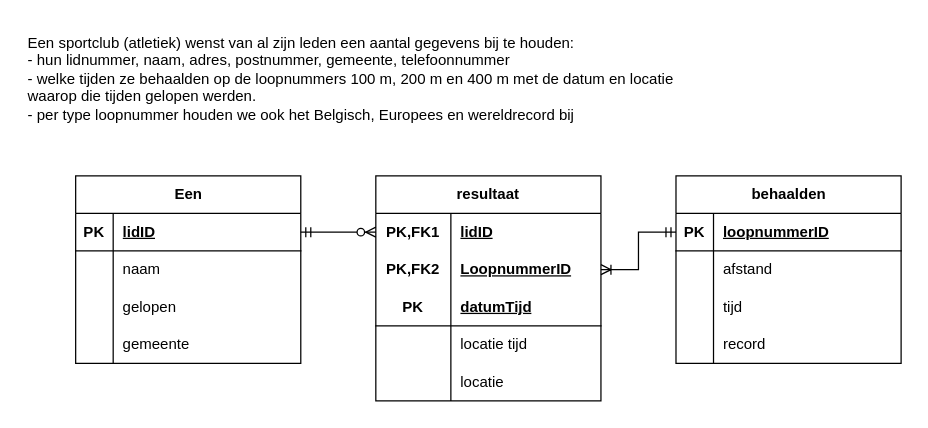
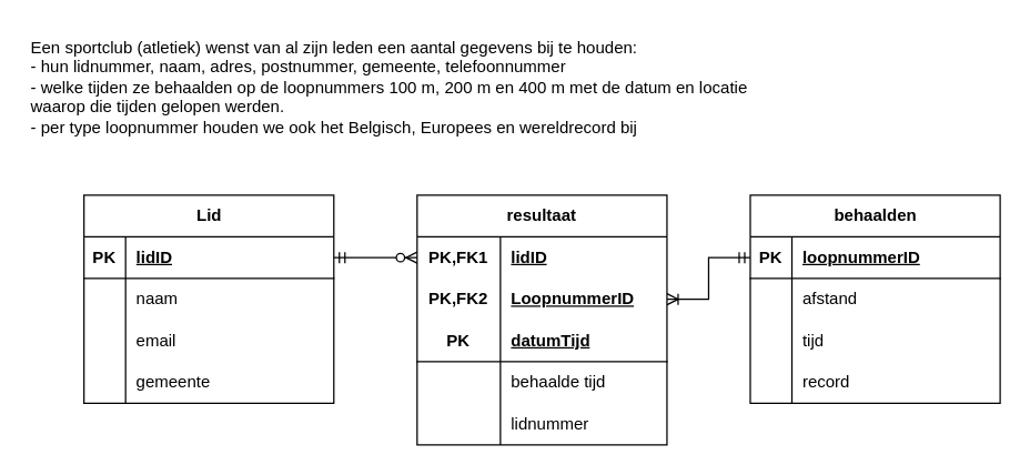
  <mxCell id="0" />
  <mxCell id="1" parent="0" />
  <mxCell id="2" value="Een sportclub (atletiek) wenst van al zijn leden een aantal gegevens bij te houden:&lt;br&gt;- hun lidnummer, naam, adres, postnummer, gemeente, telefoonnummer&lt;br&gt;- welke tijden ze behaalden op de loopnummers 100 m, 200 m en 400 m met de datum en locatie waarop die tijden gelopen werden.&lt;br&gt;- per type loopnummer houden we ook het Belgisch, Europees en wereldrecord bij" style="text;whiteSpace=wrap;html=1;" vertex="1" parent="1"><mxGeometry width="560" height="80" as="geometry" x="20" y="20" /></mxCell>
- <mxCell id="3" value="Een" style="shape=table;startSize=30;container=1;collapsible=1;childLayout=tableLayout;fixedRows=1;rowLines=0;fontStyle=1;align=center;resizeLast=1;html=1;" vertex="1" parent="1"><mxGeometry x="60" y="140" width="180" height="150" as="geometry" /></mxCell>
+ <mxCell id="3" value="Lid" style="shape=table;startSize=30;container=1;collapsible=1;childLayout=tableLayout;fixedRows=1;rowLines=0;fontStyle=1;align=center;resizeLast=1;html=1;" vertex="1" parent="1"><mxGeometry x="60" y="140" width="180" height="150" as="geometry" /></mxCell>
  <mxCell id="4" value="" style="shape=tableRow;horizontal=0;startSize=0;swimlaneHead=0;swimlaneBody=0;fillColor=none;collapsible=0;dropTarget=0;points=[[0,0.5],[1,0.5]];portConstraint=eastwest;top=0;left=0;right=0;bottom=1;" vertex="1" parent="3"><mxGeometry y="30" width="180" height="30" as="geometry" /></mxCell>
  <mxCell id="5" value="PK" style="shape=partialRectangle;connectable=0;fillColor=none;top=0;left=0;bottom=0;right=0;fontStyle=1;overflow=hidden;whiteSpace=wrap;html=1;" vertex="1" parent="4"><mxGeometry width="30" height="30" as="geometry"><mxRectangle width="30" height="30" as="alternateBounds" /></mxGeometry></mxCell>
  <mxCell id="6" value="lidID" style="shape=partialRectangle;connectable=0;fillColor=none;top=0;left=0;bottom=0;right=0;align=left;spacingLeft=6;fontStyle=5;overflow=hidden;whiteSpace=wrap;html=1;" vertex="1" parent="4"><mxGeometry x="30" width="150" height="30" as="geometry"><mxRectangle width="150" height="30" as="alternateBounds" /></mxGeometry></mxCell>
  <mxCell id="7" value="" style="shape=tableRow;horizontal=0;startSize=0;swimlaneHead=0;swimlaneBody=0;fillColor=none;collapsible=0;dropTarget=0;points=[[0,0.5],[1,0.5]];portConstraint=eastwest;top=0;left=0;right=0;bottom=0;" vertex="1" parent="3"><mxGeometry y="60" width="180" height="30" as="geometry" /></mxCell>
  <mxCell id="8" value="" style="shape=partialRectangle;connectable=0;fillColor=none;top=0;left=0;bottom=0;right=0;editable=1;overflow=hidden;whiteSpace=wrap;html=1;" vertex="1" parent="7"><mxGeometry width="30" height="30" as="geometry"><mxRectangle width="30" height="30" as="alternateBounds" /></mxGeometry></mxCell>
  <mxCell id="9" value="naam" style="shape=partialRectangle;connectable=0;fillColor=none;top=0;left=0;bottom=0;right=0;align=left;spacingLeft=6;overflow=hidden;whiteSpace=wrap;html=1;" vertex="1" parent="7"><mxGeometry x="30" width="150" height="30" as="geometry"><mxRectangle width="150" height="30" as="alternateBounds" /></mxGeometry></mxCell>
  <mxCell id="10" value="" style="shape=tableRow;horizontal=0;startSize=0;swimlaneHead=0;swimlaneBody=0;fillColor=none;collapsible=0;dropTarget=0;points=[[0,0.5],[1,0.5]];portConstraint=eastwest;top=0;left=0;right=0;bottom=0;" vertex="1" parent="3"><mxGeometry y="90" width="180" height="30" as="geometry" /></mxCell>
  <mxCell id="11" value="" style="shape=partialRectangle;connectable=0;fillColor=none;top=0;left=0;bottom=0;right=0;editable=1;overflow=hidden;whiteSpace=wrap;html=1;" vertex="1" parent="10"><mxGeometry width="30" height="30" as="geometry"><mxRectangle width="30" height="30" as="alternateBounds" /></mxGeometry></mxCell>
- <mxCell id="12" value="gelopen" style="shape=partialRectangle;connectable=0;fillColor=none;top=0;left=0;bottom=0;right=0;align=left;spacingLeft=6;overflow=hidden;whiteSpace=wrap;html=1;" vertex="1" parent="10"><mxGeometry x="30" width="150" height="30" as="geometry"><mxRectangle width="150" height="30" as="alternateBounds" /></mxGeometry></mxCell>
+ <mxCell id="12" value="email" style="shape=partialRectangle;connectable=0;fillColor=none;top=0;left=0;bottom=0;right=0;align=left;spacingLeft=6;overflow=hidden;whiteSpace=wrap;html=1;" vertex="1" parent="10"><mxGeometry x="30" width="150" height="30" as="geometry"><mxRectangle width="150" height="30" as="alternateBounds" /></mxGeometry></mxCell>
  <mxCell id="13" value="" style="shape=tableRow;horizontal=0;startSize=0;swimlaneHead=0;swimlaneBody=0;fillColor=none;collapsible=0;dropTarget=0;points=[[0,0.5],[1,0.5]];portConstraint=eastwest;top=0;left=0;right=0;bottom=0;" vertex="1" parent="3"><mxGeometry y="120" width="180" height="30" as="geometry" /></mxCell>
  <mxCell id="14" value="" style="shape=partialRectangle;connectable=0;fillColor=none;top=0;left=0;bottom=0;right=0;editable=1;overflow=hidden;whiteSpace=wrap;html=1;" vertex="1" parent="13"><mxGeometry width="30" height="30" as="geometry"><mxRectangle width="30" height="30" as="alternateBounds" /></mxGeometry></mxCell>
  <mxCell id="15" value="gemeente" style="shape=partialRectangle;connectable=0;fillColor=none;top=0;left=0;bottom=0;right=0;align=left;spacingLeft=6;overflow=hidden;whiteSpace=wrap;html=1;" vertex="1" parent="13"><mxGeometry x="30" width="150" height="30" as="geometry"><mxRectangle width="150" height="30" as="alternateBounds" /></mxGeometry></mxCell>
  <mxCell id="16" value="resultaat" style="shape=table;startSize=30;container=1;collapsible=1;childLayout=tableLayout;fixedRows=1;rowLines=0;fontStyle=1;align=center;resizeLast=1;html=1;whiteSpace=wrap;" vertex="1" parent="1"><mxGeometry x="300" y="140" width="180" height="180" as="geometry" /></mxCell>
  <mxCell id="17" value="" style="shape=tableRow;horizontal=0;startSize=0;swimlaneHead=0;swimlaneBody=0;fillColor=none;collapsible=0;dropTarget=0;points=[[0,0.5],[1,0.5]];portConstraint=eastwest;top=0;left=0;right=0;bottom=0;html=1;" vertex="1" parent="16"><mxGeometry y="30" width="180" height="30" as="geometry" /></mxCell>
  <mxCell id="18" value="PK,FK1" style="shape=partialRectangle;connectable=0;fillColor=none;top=0;left=0;bottom=0;right=0;fontStyle=1;overflow=hidden;html=1;whiteSpace=wrap;" vertex="1" parent="17"><mxGeometry width="60" height="30" as="geometry"><mxRectangle width="60" height="30" as="alternateBounds" /></mxGeometry></mxCell>
  <mxCell id="19" value="lidID" style="shape=partialRectangle;connectable=0;fillColor=none;top=0;left=0;bottom=0;right=0;align=left;spacingLeft=6;fontStyle=5;overflow=hidden;html=1;whiteSpace=wrap;" vertex="1" parent="17"><mxGeometry x="60" width="120" height="30" as="geometry"><mxRectangle width="120" height="30" as="alternateBounds" /></mxGeometry></mxCell>
  <mxCell id="20" value="" style="shape=tableRow;horizontal=0;startSize=0;swimlaneHead=0;swimlaneBody=0;fillColor=none;collapsible=0;dropTarget=0;points=[[0,0.5],[1,0.5]];portConstraint=eastwest;top=0;left=0;right=0;bottom=0;html=1;" vertex="1" parent="16"><mxGeometry y="60" width="180" height="30" as="geometry" /></mxCell>
  <mxCell id="21" value="PK,FK2" style="shape=partialRectangle;connectable=0;fillColor=none;top=0;left=0;bottom=0;right=0;fontStyle=1;overflow=hidden;html=1;whiteSpace=wrap;" vertex="1" parent="20"><mxGeometry width="60" height="30" as="geometry"><mxRectangle width="60" height="30" as="alternateBounds" /></mxGeometry></mxCell>
  <mxCell id="22" value="LoopnummerID" style="shape=partialRectangle;connectable=0;fillColor=none;top=0;left=0;bottom=0;right=0;align=left;spacingLeft=6;fontStyle=5;overflow=hidden;html=1;whiteSpace=wrap;" vertex="1" parent="20"><mxGeometry x="60" width="120" height="30" as="geometry"><mxRectangle width="120" height="30" as="alternateBounds" /></mxGeometry></mxCell>
  <mxCell id="23" value="" style="shape=tableRow;horizontal=0;startSize=0;swimlaneHead=0;swimlaneBody=0;fillColor=none;collapsible=0;dropTarget=0;points=[[0,0.5],[1,0.5]];portConstraint=eastwest;top=0;left=0;right=0;bottom=1;html=1;" vertex="1" parent="16"><mxGeometry y="90" width="180" height="30" as="geometry" /></mxCell>
  <mxCell id="24" value="PK" style="shape=partialRectangle;connectable=0;fillColor=none;top=0;left=0;bottom=0;right=0;fontStyle=1;overflow=hidden;html=1;whiteSpace=wrap;" vertex="1" parent="23"><mxGeometry width="60" height="30" as="geometry"><mxRectangle width="60" height="30" as="alternateBounds" /></mxGeometry></mxCell>
  <mxCell id="25" value="datumTijd" style="shape=partialRectangle;connectable=0;fillColor=none;top=0;left=0;bottom=0;right=0;align=left;spacingLeft=6;fontStyle=5;overflow=hidden;html=1;whiteSpace=wrap;" vertex="1" parent="23"><mxGeometry x="60" width="120" height="30" as="geometry"><mxRectangle width="120" height="30" as="alternateBounds" /></mxGeometry></mxCell>
  <mxCell id="26" value="" style="shape=tableRow;horizontal=0;startSize=0;swimlaneHead=0;swimlaneBody=0;fillColor=none;collapsible=0;dropTarget=0;points=[[0,0.5],[1,0.5]];portConstraint=eastwest;top=0;left=0;right=0;bottom=0;html=1;" vertex="1" parent="16"><mxGeometry y="120" width="180" height="30" as="geometry" /></mxCell>
  <mxCell id="27" value="" style="shape=partialRectangle;connectable=0;fillColor=none;top=0;left=0;bottom=0;right=0;editable=1;overflow=hidden;html=1;whiteSpace=wrap;" vertex="1" parent="26"><mxGeometry width="60" height="30" as="geometry"><mxRectangle width="60" height="30" as="alternateBounds" /></mxGeometry></mxCell>
- <mxCell id="28" value="locatie tijd" style="shape=partialRectangle;connectable=0;fillColor=none;top=0;left=0;bottom=0;right=0;align=left;spacingLeft=6;overflow=hidden;html=1;whiteSpace=wrap;" vertex="1" parent="26"><mxGeometry x="60" width="120" height="30" as="geometry"><mxRectangle width="120" height="30" as="alternateBounds" /></mxGeometry></mxCell>
+ <mxCell id="28" value="behaalde tijd" style="shape=partialRectangle;connectable=0;fillColor=none;top=0;left=0;bottom=0;right=0;align=left;spacingLeft=6;overflow=hidden;html=1;whiteSpace=wrap;" vertex="1" parent="26"><mxGeometry x="60" width="120" height="30" as="geometry"><mxRectangle width="120" height="30" as="alternateBounds" /></mxGeometry></mxCell>
  <mxCell id="29" value="" style="shape=tableRow;horizontal=0;startSize=0;swimlaneHead=0;swimlaneBody=0;fillColor=none;collapsible=0;dropTarget=0;points=[[0,0.5],[1,0.5]];portConstraint=eastwest;top=0;left=0;right=0;bottom=0;html=1;" vertex="1" parent="16"><mxGeometry y="150" width="180" height="30" as="geometry" /></mxCell>
  <mxCell id="30" value="" style="shape=partialRectangle;connectable=0;fillColor=none;top=0;left=0;bottom=0;right=0;editable=1;overflow=hidden;html=1;whiteSpace=wrap;" vertex="1" parent="29"><mxGeometry width="60" height="30" as="geometry"><mxRectangle width="60" height="30" as="alternateBounds" /></mxGeometry></mxCell>
- <mxCell id="31" value="locatie" style="shape=partialRectangle;connectable=0;fillColor=none;top=0;left=0;bottom=0;right=0;align=left;spacingLeft=6;overflow=hidden;html=1;whiteSpace=wrap;" vertex="1" parent="29"><mxGeometry x="60" width="120" height="30" as="geometry"><mxRectangle width="120" height="30" as="alternateBounds" /></mxGeometry></mxCell>
+ <mxCell id="31" value="lidnummer" style="shape=partialRectangle;connectable=0;fillColor=none;top=0;left=0;bottom=0;right=0;align=left;spacingLeft=6;overflow=hidden;html=1;whiteSpace=wrap;" vertex="1" parent="29"><mxGeometry x="60" width="120" height="30" as="geometry"><mxRectangle width="120" height="30" as="alternateBounds" /></mxGeometry></mxCell>
  <mxCell id="32" value="behaalden" style="shape=table;startSize=30;container=1;collapsible=1;childLayout=tableLayout;fixedRows=1;rowLines=0;fontStyle=1;align=center;resizeLast=1;html=1;" vertex="1" parent="1"><mxGeometry x="540" y="140" width="180" height="150" as="geometry" /></mxCell>
  <mxCell id="33" value="" style="shape=tableRow;horizontal=0;startSize=0;swimlaneHead=0;swimlaneBody=0;fillColor=none;collapsible=0;dropTarget=0;points=[[0,0.5],[1,0.5]];portConstraint=eastwest;top=0;left=0;right=0;bottom=1;" vertex="1" parent="32"><mxGeometry y="30" width="180" height="30" as="geometry" /></mxCell>
  <mxCell id="34" value="PK" style="shape=partialRectangle;connectable=0;fillColor=none;top=0;left=0;bottom=0;right=0;fontStyle=1;overflow=hidden;whiteSpace=wrap;html=1;" vertex="1" parent="33"><mxGeometry width="30" height="30" as="geometry"><mxRectangle width="30" height="30" as="alternateBounds" /></mxGeometry></mxCell>
  <mxCell id="35" value="loopnummerID" style="shape=partialRectangle;connectable=0;fillColor=none;top=0;left=0;bottom=0;right=0;align=left;spacingLeft=6;fontStyle=5;overflow=hidden;whiteSpace=wrap;html=1;" vertex="1" parent="33"><mxGeometry x="30" width="150" height="30" as="geometry"><mxRectangle width="150" height="30" as="alternateBounds" /></mxGeometry></mxCell>
  <mxCell id="36" value="" style="shape=tableRow;horizontal=0;startSize=0;swimlaneHead=0;swimlaneBody=0;fillColor=none;collapsible=0;dropTarget=0;points=[[0,0.5],[1,0.5]];portConstraint=eastwest;top=0;left=0;right=0;bottom=0;" vertex="1" parent="32"><mxGeometry y="60" width="180" height="30" as="geometry" /></mxCell>
  <mxCell id="37" value="" style="shape=partialRectangle;connectable=0;fillColor=none;top=0;left=0;bottom=0;right=0;editable=1;overflow=hidden;whiteSpace=wrap;html=1;" vertex="1" parent="36"><mxGeometry width="30" height="30" as="geometry"><mxRectangle width="30" height="30" as="alternateBounds" /></mxGeometry></mxCell>
  <mxCell id="38" value="afstand" style="shape=partialRectangle;connectable=0;fillColor=none;top=0;left=0;bottom=0;right=0;align=left;spacingLeft=6;overflow=hidden;whiteSpace=wrap;html=1;" vertex="1" parent="36"><mxGeometry x="30" width="150" height="30" as="geometry"><mxRectangle width="150" height="30" as="alternateBounds" /></mxGeometry></mxCell>
  <mxCell id="39" value="" style="shape=tableRow;horizontal=0;startSize=0;swimlaneHead=0;swimlaneBody=0;fillColor=none;collapsible=0;dropTarget=0;points=[[0,0.5],[1,0.5]];portConstraint=eastwest;top=0;left=0;right=0;bottom=0;" vertex="1" parent="32"><mxGeometry y="90" width="180" height="30" as="geometry" /></mxCell>
  <mxCell id="40" value="" style="shape=partialRectangle;connectable=0;fillColor=none;top=0;left=0;bottom=0;right=0;editable=1;overflow=hidden;whiteSpace=wrap;html=1;" vertex="1" parent="39"><mxGeometry width="30" height="30" as="geometry"><mxRectangle width="30" height="30" as="alternateBounds" /></mxGeometry></mxCell>
  <mxCell id="41" value="tijd" style="shape=partialRectangle;connectable=0;fillColor=none;top=0;left=0;bottom=0;right=0;align=left;spacingLeft=6;overflow=hidden;whiteSpace=wrap;html=1;" vertex="1" parent="39"><mxGeometry x="30" width="150" height="30" as="geometry"><mxRectangle width="150" height="30" as="alternateBounds" /></mxGeometry></mxCell>
  <mxCell id="42" value="" style="shape=tableRow;horizontal=0;startSize=0;swimlaneHead=0;swimlaneBody=0;fillColor=none;collapsible=0;dropTarget=0;points=[[0,0.5],[1,0.5]];portConstraint=eastwest;top=0;left=0;right=0;bottom=0;" vertex="1" parent="32"><mxGeometry y="120" width="180" height="30" as="geometry" /></mxCell>
  <mxCell id="43" value="" style="shape=partialRectangle;connectable=0;fillColor=none;top=0;left=0;bottom=0;right=0;editable=1;overflow=hidden;whiteSpace=wrap;html=1;" vertex="1" parent="42"><mxGeometry width="30" height="30" as="geometry"><mxRectangle width="30" height="30" as="alternateBounds" /></mxGeometry></mxCell>
  <mxCell id="44" value="record" style="shape=partialRectangle;connectable=0;fillColor=none;top=0;left=0;bottom=0;right=0;align=left;spacingLeft=6;overflow=hidden;whiteSpace=wrap;html=1;" vertex="1" parent="42"><mxGeometry x="30" width="150" height="30" as="geometry"><mxRectangle width="150" height="30" as="alternateBounds" /></mxGeometry></mxCell>
  <mxCell id="45" value="" style="edgeStyle=entityRelationEdgeStyle;fontSize=12;html=1;endArrow=ERzeroToMany;startArrow=ERmandOne;rounded=0;exitX=1;exitY=0.5;exitDx=0;exitDy=0;entryX=0;entryY=0.5;entryDx=0;entryDy=0;" edge="1" parent="1" source="4" target="17"><mxGeometry width="100" height="100" relative="1" as="geometry"><mxPoint x="380" y="340" as="sourcePoint" /><mxPoint x="480" y="240" as="targetPoint" /></mxGeometry></mxCell>
  <mxCell id="46" value="" style="edgeStyle=entityRelationEdgeStyle;fontSize=12;html=1;endArrow=ERoneToMany;startArrow=ERmandOne;rounded=0;exitX=0;exitY=0.5;exitDx=0;exitDy=0;entryX=1;entryY=0.5;entryDx=0;entryDy=0;" edge="1" parent="1" source="33" target="20"><mxGeometry width="100" height="100" relative="1" as="geometry"><mxPoint x="380" y="340" as="sourcePoint" /><mxPoint x="480" y="240" as="targetPoint" /></mxGeometry></mxCell>
